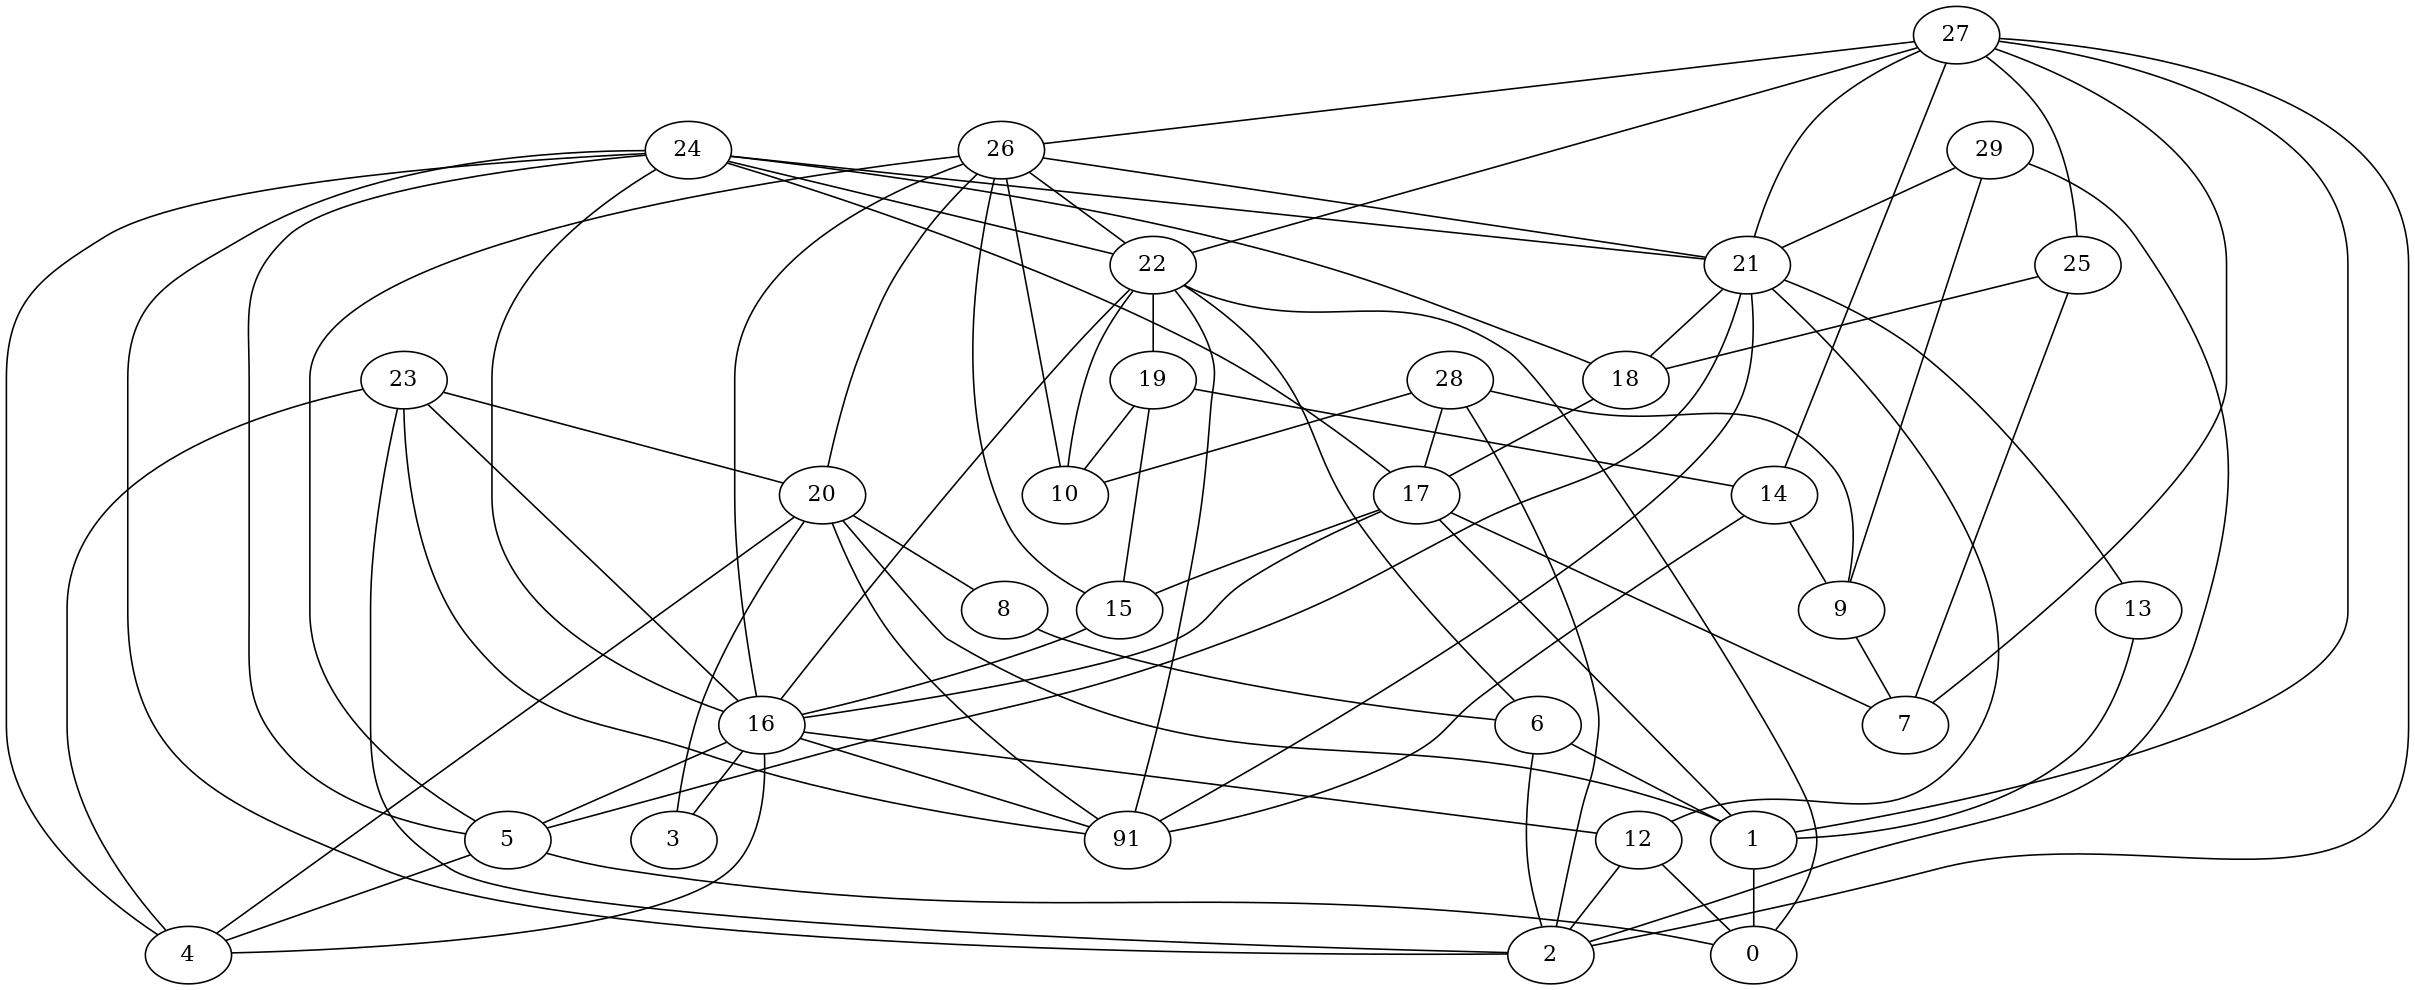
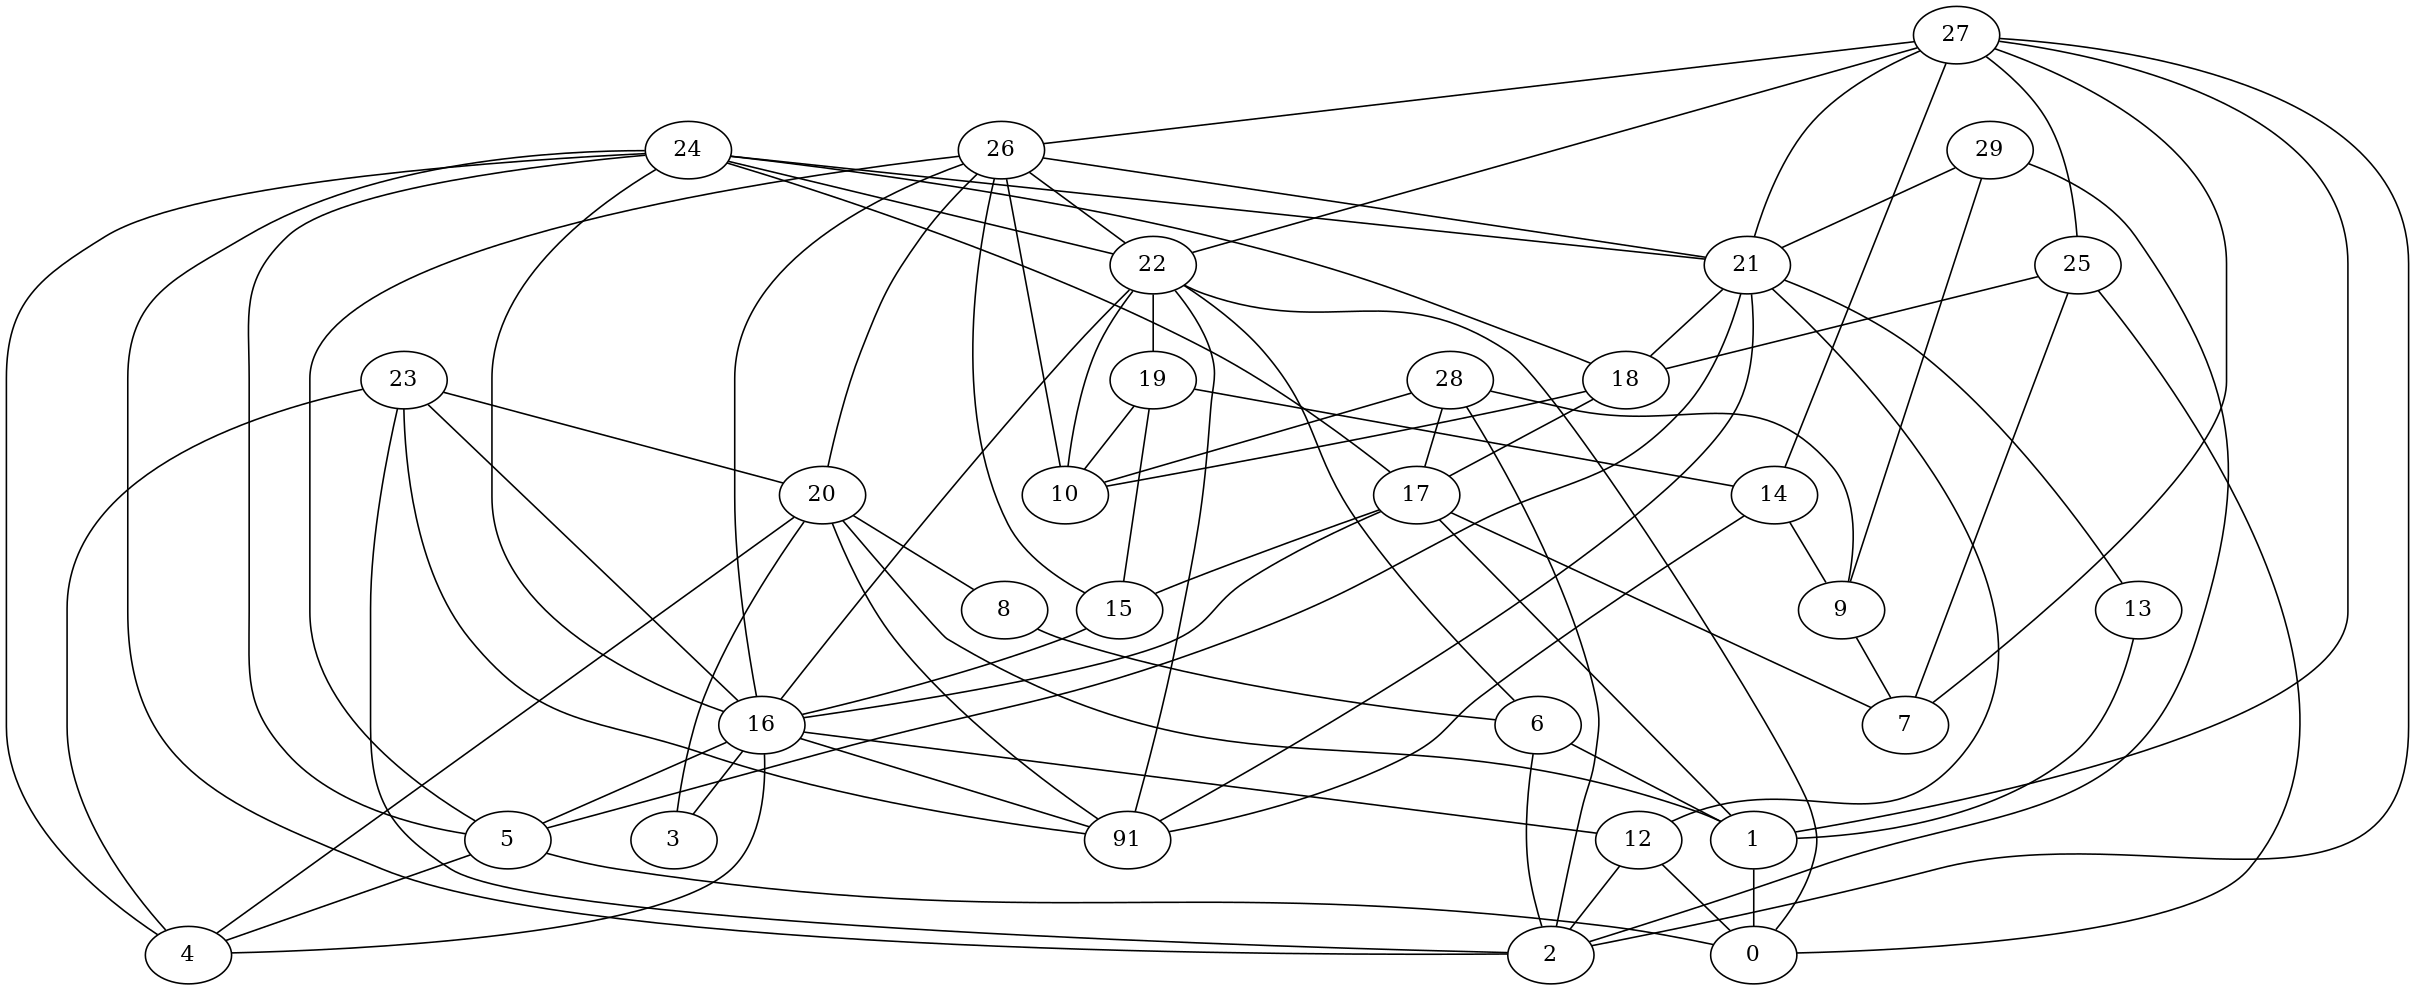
  graph {
    1
    0
    5
    4
    6
    2
    8
    9
    7
    12
    13
    14
    n13 [label=91]
    15
    16
    3
    17
    18
    10
    19
    20
    21
    22
    23
    24
    25
    26
    27
    28
    29
    1 -- 0
    5 -- 0
    5 -- 4
    6 -- 1
    6 -- 2
    8 -- 6
    9 -- 7
    12 -- 0
    12 -- 2
    13 -- 1
    14 -- 9
    14 -- n13
    15 -- 16
    16 -- 5
    16 -- 4
    16 -- 12
    16 -- n13
    16 -- 3
    17 -- 1
    17 -- 7
    17 -- 15
    17 -- 16
    18 -- 17
+   18 -- 10
    19 -- 14
    19 -- 15
    19 -- 10
    20 -- 1
    20 -- 4
    20 -- 8
    20 -- n13
    20 -- 3
    21 -- 5
    21 -- 12
    21 -- 13
    21 -- n13
    21 -- 18
    22 -- 0
    22 -- 6
    22 -- n13
    22 -- 16
    22 -- 10
    22 -- 19
    23 -- 4
    23 -- 2
    23 -- n13
    23 -- 16
    23 -- 20
    24 -- 5
    24 -- 4
    24 -- 2
    24 -- 16
    24 -- 17
    24 -- 18
    24 -- 21
    24 -- 22
+   25 -- 0
    25 -- 7
    25 -- 18
    26 -- 5
    26 -- 15
    26 -- 16
    26 -- 10
    26 -- 20
    26 -- 21
    26 -- 22
    27 -- 1
    27 -- 2
    27 -- 7
    27 -- 14
    27 -- 21
    27 -- 22
    27 -- 25
    27 -- 26
    28 -- 2
    28 -- 9
    28 -- 17
    28 -- 10
    29 -- 2
    29 -- 9
    29 -- 21
  }
